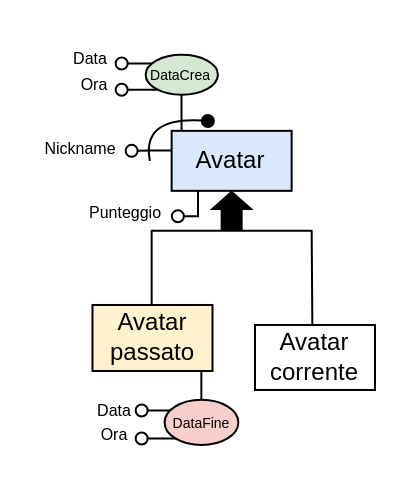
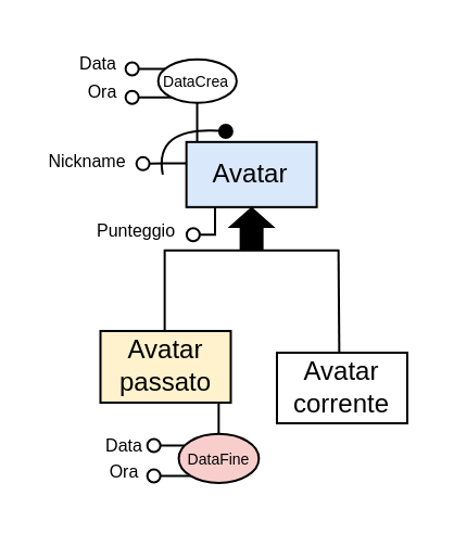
  <mxCell id="0" />
  <mxCell id="1" parent="0" />
  <mxCell id="2" value="&lt;font style=&quot;font-size: 8px;&quot;&gt;Punteggio&lt;/font&gt;" style="text;html=1;align=center;verticalAlign=middle;whiteSpace=wrap;rounded=1;strokeColor=none;" vertex="1" parent="1"><mxGeometry x="38.44" y="93.92" width="49" height="23" as="geometry" /></mxCell>
  <mxCell id="3" value="" style="shape=flexArrow;endArrow=classic;html=1;rounded=0;fillColor=#000000;endWidth=8.381;endSize=2.514;" edge="1" parent="1"><mxGeometry width="50" height="50" relative="1" as="geometry"><mxPoint x="115.32" y="114.92" as="sourcePoint" /><mxPoint x="115.32" y="94.92" as="targetPoint" /></mxGeometry></mxCell>
  <mxCell id="4" value="Avatar&lt;div&gt;corrente&lt;/div&gt;" style="whiteSpace=wrap;html=1;align=center;" vertex="1" parent="1"><mxGeometry x="127" y="161.99" width="60" height="32.5" as="geometry" /></mxCell>
  <mxCell id="5" value="" style="endArrow=none;html=1;rounded=0;" edge="1" parent="1"><mxGeometry width="50" height="50" relative="1" as="geometry"><mxPoint x="75.32" y="114.92" as="sourcePoint" /><mxPoint x="155.32" y="114.92" as="targetPoint" /></mxGeometry></mxCell>
  <mxCell id="6" style="edgeStyle=orthogonalEdgeStyle;rounded=0;orthogonalLoop=1;jettySize=auto;html=1;exitX=0;exitY=0.25;exitDx=0;exitDy=0;endArrow=oval;endFill=0;" edge="1" parent="1"><mxGeometry relative="1" as="geometry"><mxPoint x="65.32" y="74.92" as="targetPoint" /><mxPoint x="85.32" y="74.69" as="sourcePoint" /><Array as="points"><mxPoint x="75.32" y="74.92" /></Array></mxGeometry></mxCell>
  <mxCell id="7" value="&lt;font style=&quot;font-size: 8px;&quot;&gt;Nickname&lt;/font&gt;" style="text;html=1;align=center;verticalAlign=middle;whiteSpace=wrap;rounded=1;strokeColor=none;" vertex="1" parent="1"><mxGeometry x="25.32" y="60.92" width="30" height="23.5" as="geometry" /></mxCell>
  <mxCell id="8" value="" style="endArrow=none;html=1;rounded=0;" edge="1" parent="1"><mxGeometry width="50" height="50" relative="1" as="geometry"><mxPoint x="75.32" y="151.74" as="sourcePoint" /><mxPoint x="75.32" y="114.44" as="targetPoint" /></mxGeometry></mxCell>
  <mxCell id="9" value="" style="endArrow=none;html=1;rounded=0;exitX=0.478;exitY=0.006;exitDx=0;exitDy=0;exitPerimeter=0;" edge="1" parent="1" source="4"><mxGeometry width="50" height="50" relative="1" as="geometry"><mxPoint x="105.32" y="164.92" as="sourcePoint" /><mxPoint x="155.32" y="114.44" as="targetPoint" /></mxGeometry></mxCell>
  <mxCell id="10" style="edgeStyle=orthogonalEdgeStyle;rounded=0;orthogonalLoop=1;jettySize=auto;html=1;exitX=0.053;exitY=1.011;exitDx=0;exitDy=0;endArrow=oval;endFill=0;exitPerimeter=0;" edge="1" parent="1"><mxGeometry relative="1" as="geometry"><mxPoint x="88.44" y="107.59" as="targetPoint" /><mxPoint x="98.5" y="94.92" as="sourcePoint" /><Array as="points"><mxPoint x="98.44" y="107.59" /></Array></mxGeometry></mxCell>
  <mxCell id="11" value="" style="curved=1;endArrow=oval;html=1;rounded=0;endFill=1;entryX=0.827;entryY=1.079;entryDx=0;entryDy=0;entryPerimeter=0;" edge="1" parent="1"><mxGeometry width="50" height="50" relative="1" as="geometry"><mxPoint x="74.44" y="79.92" as="sourcePoint" /><mxPoint x="103.44" y="59.974" as="targetPoint" /><Array as="points"><mxPoint x="70.16" y="57.92" /></Array></mxGeometry></mxCell>
  <mxCell id="12" value="&lt;font style=&quot;font-size: 8px;&quot;&gt;Ora&lt;/font&gt;" style="text;html=1;align=center;verticalAlign=middle;whiteSpace=wrap;rounded=1;strokeColor=none;glass=0;" vertex="1" parent="1"><mxGeometry x="22.33" y="33.99" width="50" height="15" as="geometry" /></mxCell>
  <mxCell id="13" value="&lt;font style=&quot;font-size: 8px;&quot;&gt;Data&lt;/font&gt;" style="text;html=1;align=center;verticalAlign=middle;whiteSpace=wrap;rounded=1;strokeColor=none;glass=0;" vertex="1" parent="1"><mxGeometry x="20.33" y="20" width="50" height="15" as="geometry" /></mxCell>
  <mxCell id="14" style="edgeStyle=orthogonalEdgeStyle;rounded=0;orthogonalLoop=1;jettySize=auto;html=1;exitX=0;exitY=0;exitDx=0;exitDy=0;endArrow=oval;endFill=0;" edge="1" parent="1"><mxGeometry relative="1" as="geometry"><mxPoint x="60.33" y="31.25" as="targetPoint" /><mxPoint x="79.71" y="31.25" as="sourcePoint" /><Array as="points" /></mxGeometry></mxCell>
  <mxCell id="15" style="edgeStyle=orthogonalEdgeStyle;rounded=0;orthogonalLoop=1;jettySize=auto;html=1;endArrow=oval;endFill=0;" edge="1" parent="1"><mxGeometry relative="1" as="geometry"><mxPoint x="60.33" y="44.37" as="targetPoint" /><mxPoint x="80.33" y="44.37" as="sourcePoint" /><Array as="points" /></mxGeometry></mxCell>
- <mxCell id="16" value="&lt;p style=&quot;line-height: 110%;&quot;&gt;&lt;font style=&quot;font-size: 7px;&quot;&gt;DataCrea&lt;/font&gt;&lt;/p&gt;" style="ellipse;whiteSpace=wrap;html=1;fillColor=#d5e8d4;" vertex="1" parent="1"><mxGeometry x="72.33" y="26.87" width="36.12" height="20" as="geometry" /></mxCell>
+ <mxCell id="16" value="&lt;p style=&quot;line-height: 110%;&quot;&gt;&lt;font style=&quot;font-size: 7px;&quot;&gt;DataCrea&lt;/font&gt;&lt;/p&gt;" style="ellipse;whiteSpace=wrap;html=1;" vertex="1" parent="1"><mxGeometry x="72.33" y="26.87" width="36.12" height="20" as="geometry" /></mxCell>
  <mxCell id="17" value="" style="endArrow=none;html=1;rounded=0;" edge="1" parent="1"><mxGeometry width="50" height="50" relative="1" as="geometry"><mxPoint x="90.26" y="66.87" as="sourcePoint" /><mxPoint x="90.26" y="46.87" as="targetPoint" /></mxGeometry></mxCell>
  <mxCell id="18" value="Avatar" style="whiteSpace=wrap;html=1;align=center;fillColor=#dae8fc;" vertex="1" parent="1"><mxGeometry x="85.32" y="64.92" width="60" height="30" as="geometry" /></mxCell>
  <mxCell id="19" value="&lt;font style=&quot;font-size: 8px;&quot;&gt;Ora&lt;/font&gt;" style="text;html=1;align=center;verticalAlign=middle;whiteSpace=wrap;rounded=1;strokeColor=none;glass=0;" vertex="1" parent="1"><mxGeometry x="31.8" y="208.87" width="50" height="15" as="geometry" /></mxCell>
  <mxCell id="20" value="&lt;font style=&quot;font-size: 8px;&quot;&gt;Data&lt;/font&gt;" style="text;html=1;align=center;verticalAlign=middle;whiteSpace=wrap;rounded=1;strokeColor=none;glass=0;" vertex="1" parent="1"><mxGeometry x="31.8" y="196.43" width="50" height="15" as="geometry" /></mxCell>
  <mxCell id="21" style="edgeStyle=orthogonalEdgeStyle;rounded=0;orthogonalLoop=1;jettySize=auto;html=1;exitX=0;exitY=0;exitDx=0;exitDy=0;endArrow=oval;endFill=0;" edge="1" parent="1"><mxGeometry relative="1" as="geometry"><mxPoint x="70.33" y="204.74" as="targetPoint" /><mxPoint x="89.71" y="204.74" as="sourcePoint" /><Array as="points" /></mxGeometry></mxCell>
  <mxCell id="22" style="edgeStyle=orthogonalEdgeStyle;rounded=0;orthogonalLoop=1;jettySize=auto;html=1;endArrow=oval;endFill=0;" edge="1" parent="1"><mxGeometry relative="1" as="geometry"><mxPoint x="70.33" y="218.74" as="targetPoint" /><mxPoint x="90.33" y="218.74" as="sourcePoint" /><Array as="points" /></mxGeometry></mxCell>
  <mxCell id="23" value="" style="endArrow=none;html=1;rounded=0;" edge="1" parent="1"><mxGeometry width="50" height="50" relative="1" as="geometry"><mxPoint x="100.18" y="213.18" as="sourcePoint" /><mxPoint x="100.18" y="175.88" as="targetPoint" /></mxGeometry></mxCell>
  <mxCell id="24" value="Avatar&lt;div&gt;passato&lt;/div&gt;" style="whiteSpace=wrap;html=1;align=center;fillColor=#fff2cc;" vertex="1" parent="1"><mxGeometry x="45.75" y="151.99" width="60" height="33" as="geometry" /></mxCell>
  <mxCell id="25" value="&lt;p style=&quot;line-height: 110%;&quot;&gt;&lt;font style=&quot;font-size: 7px;&quot;&gt;DataFine&lt;/font&gt;&lt;/p&gt;" style="ellipse;whiteSpace=wrap;html=1;fillColor=#f8cecc;" vertex="1" parent="1"><mxGeometry x="81.8" y="199.42" width="36.87" height="22.63" as="geometry" /></mxCell>
